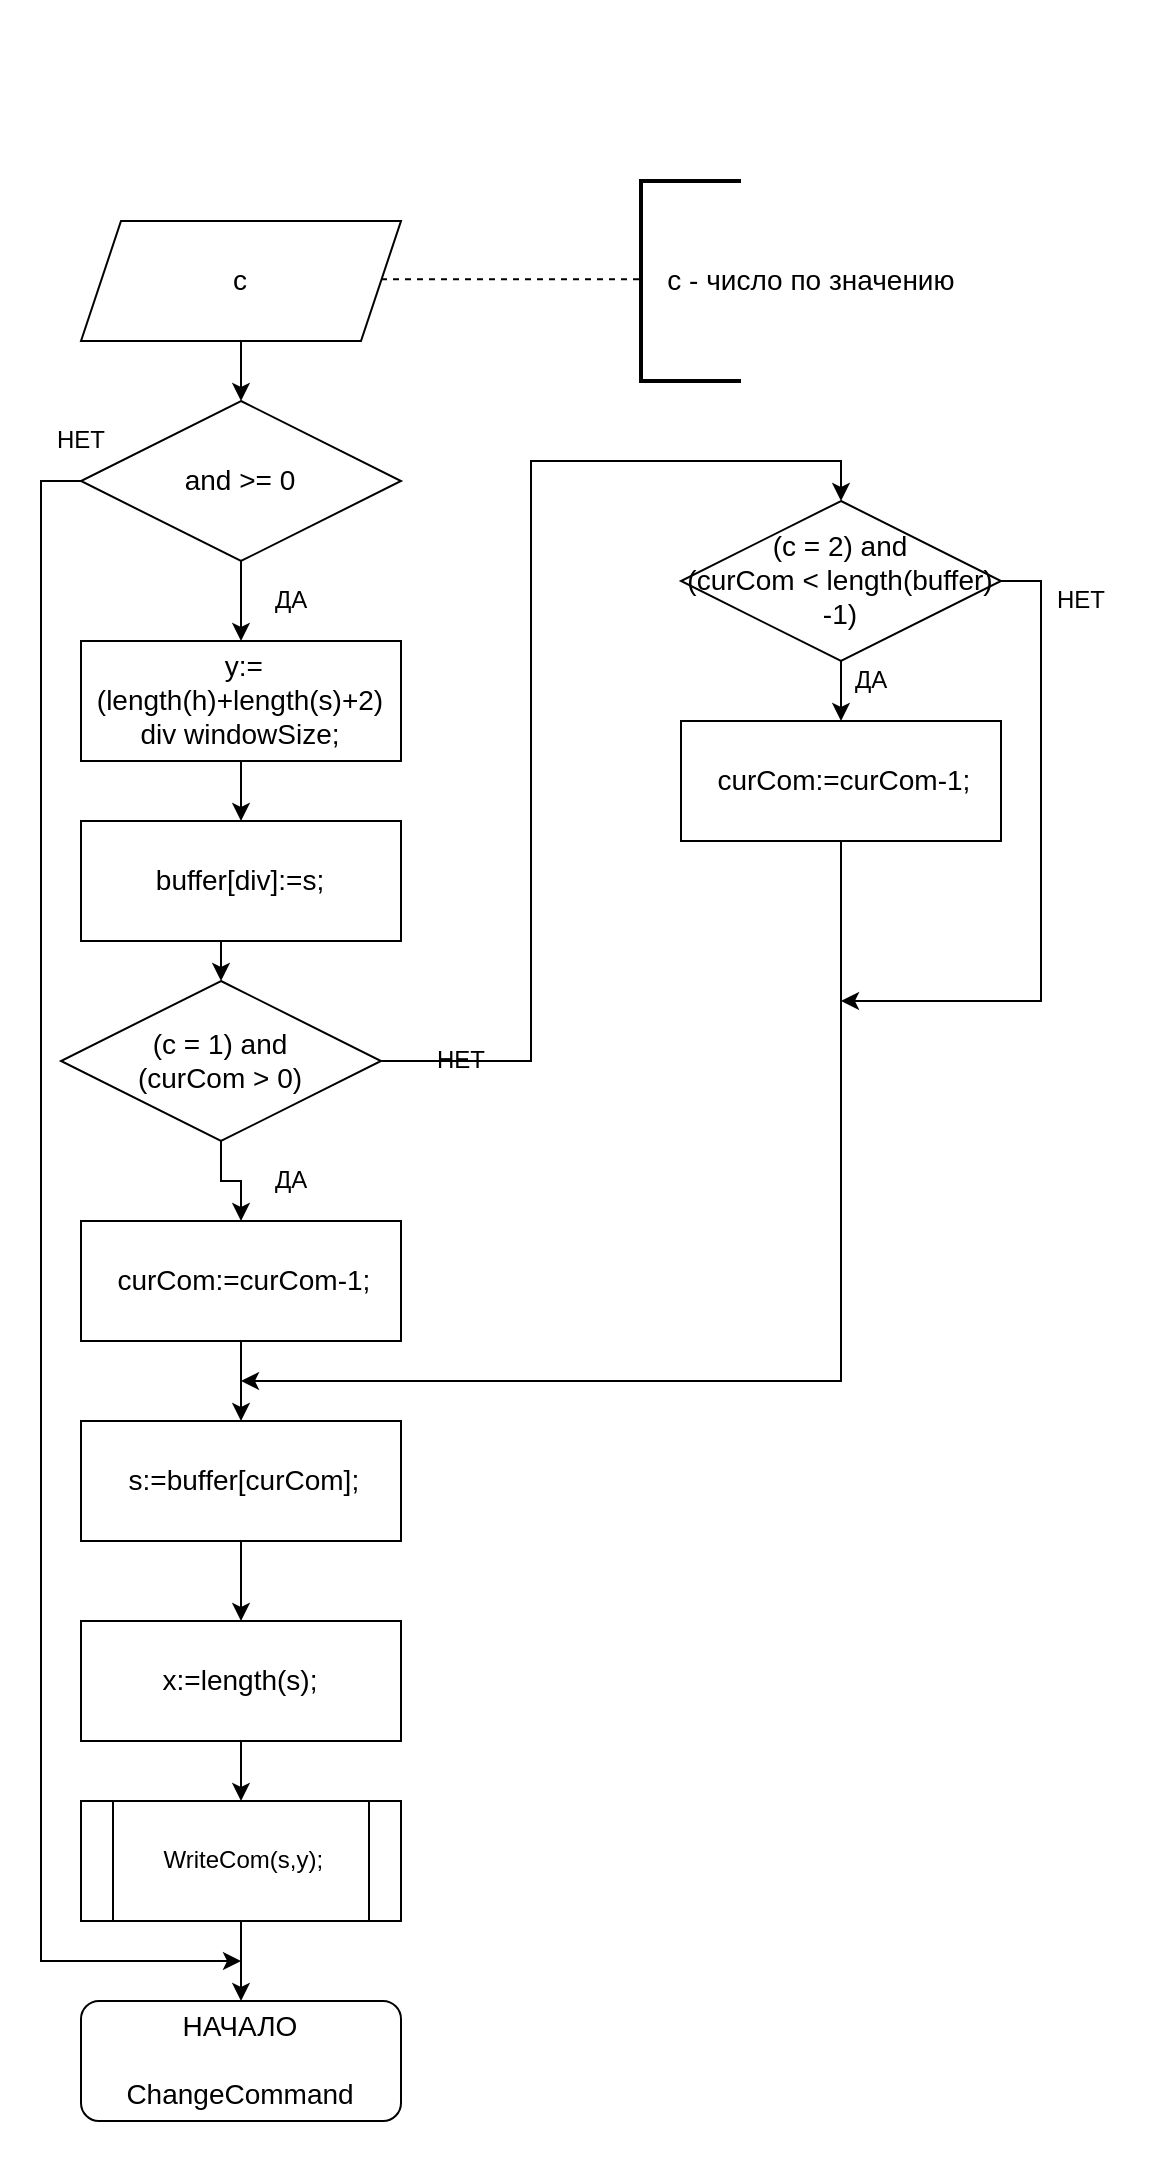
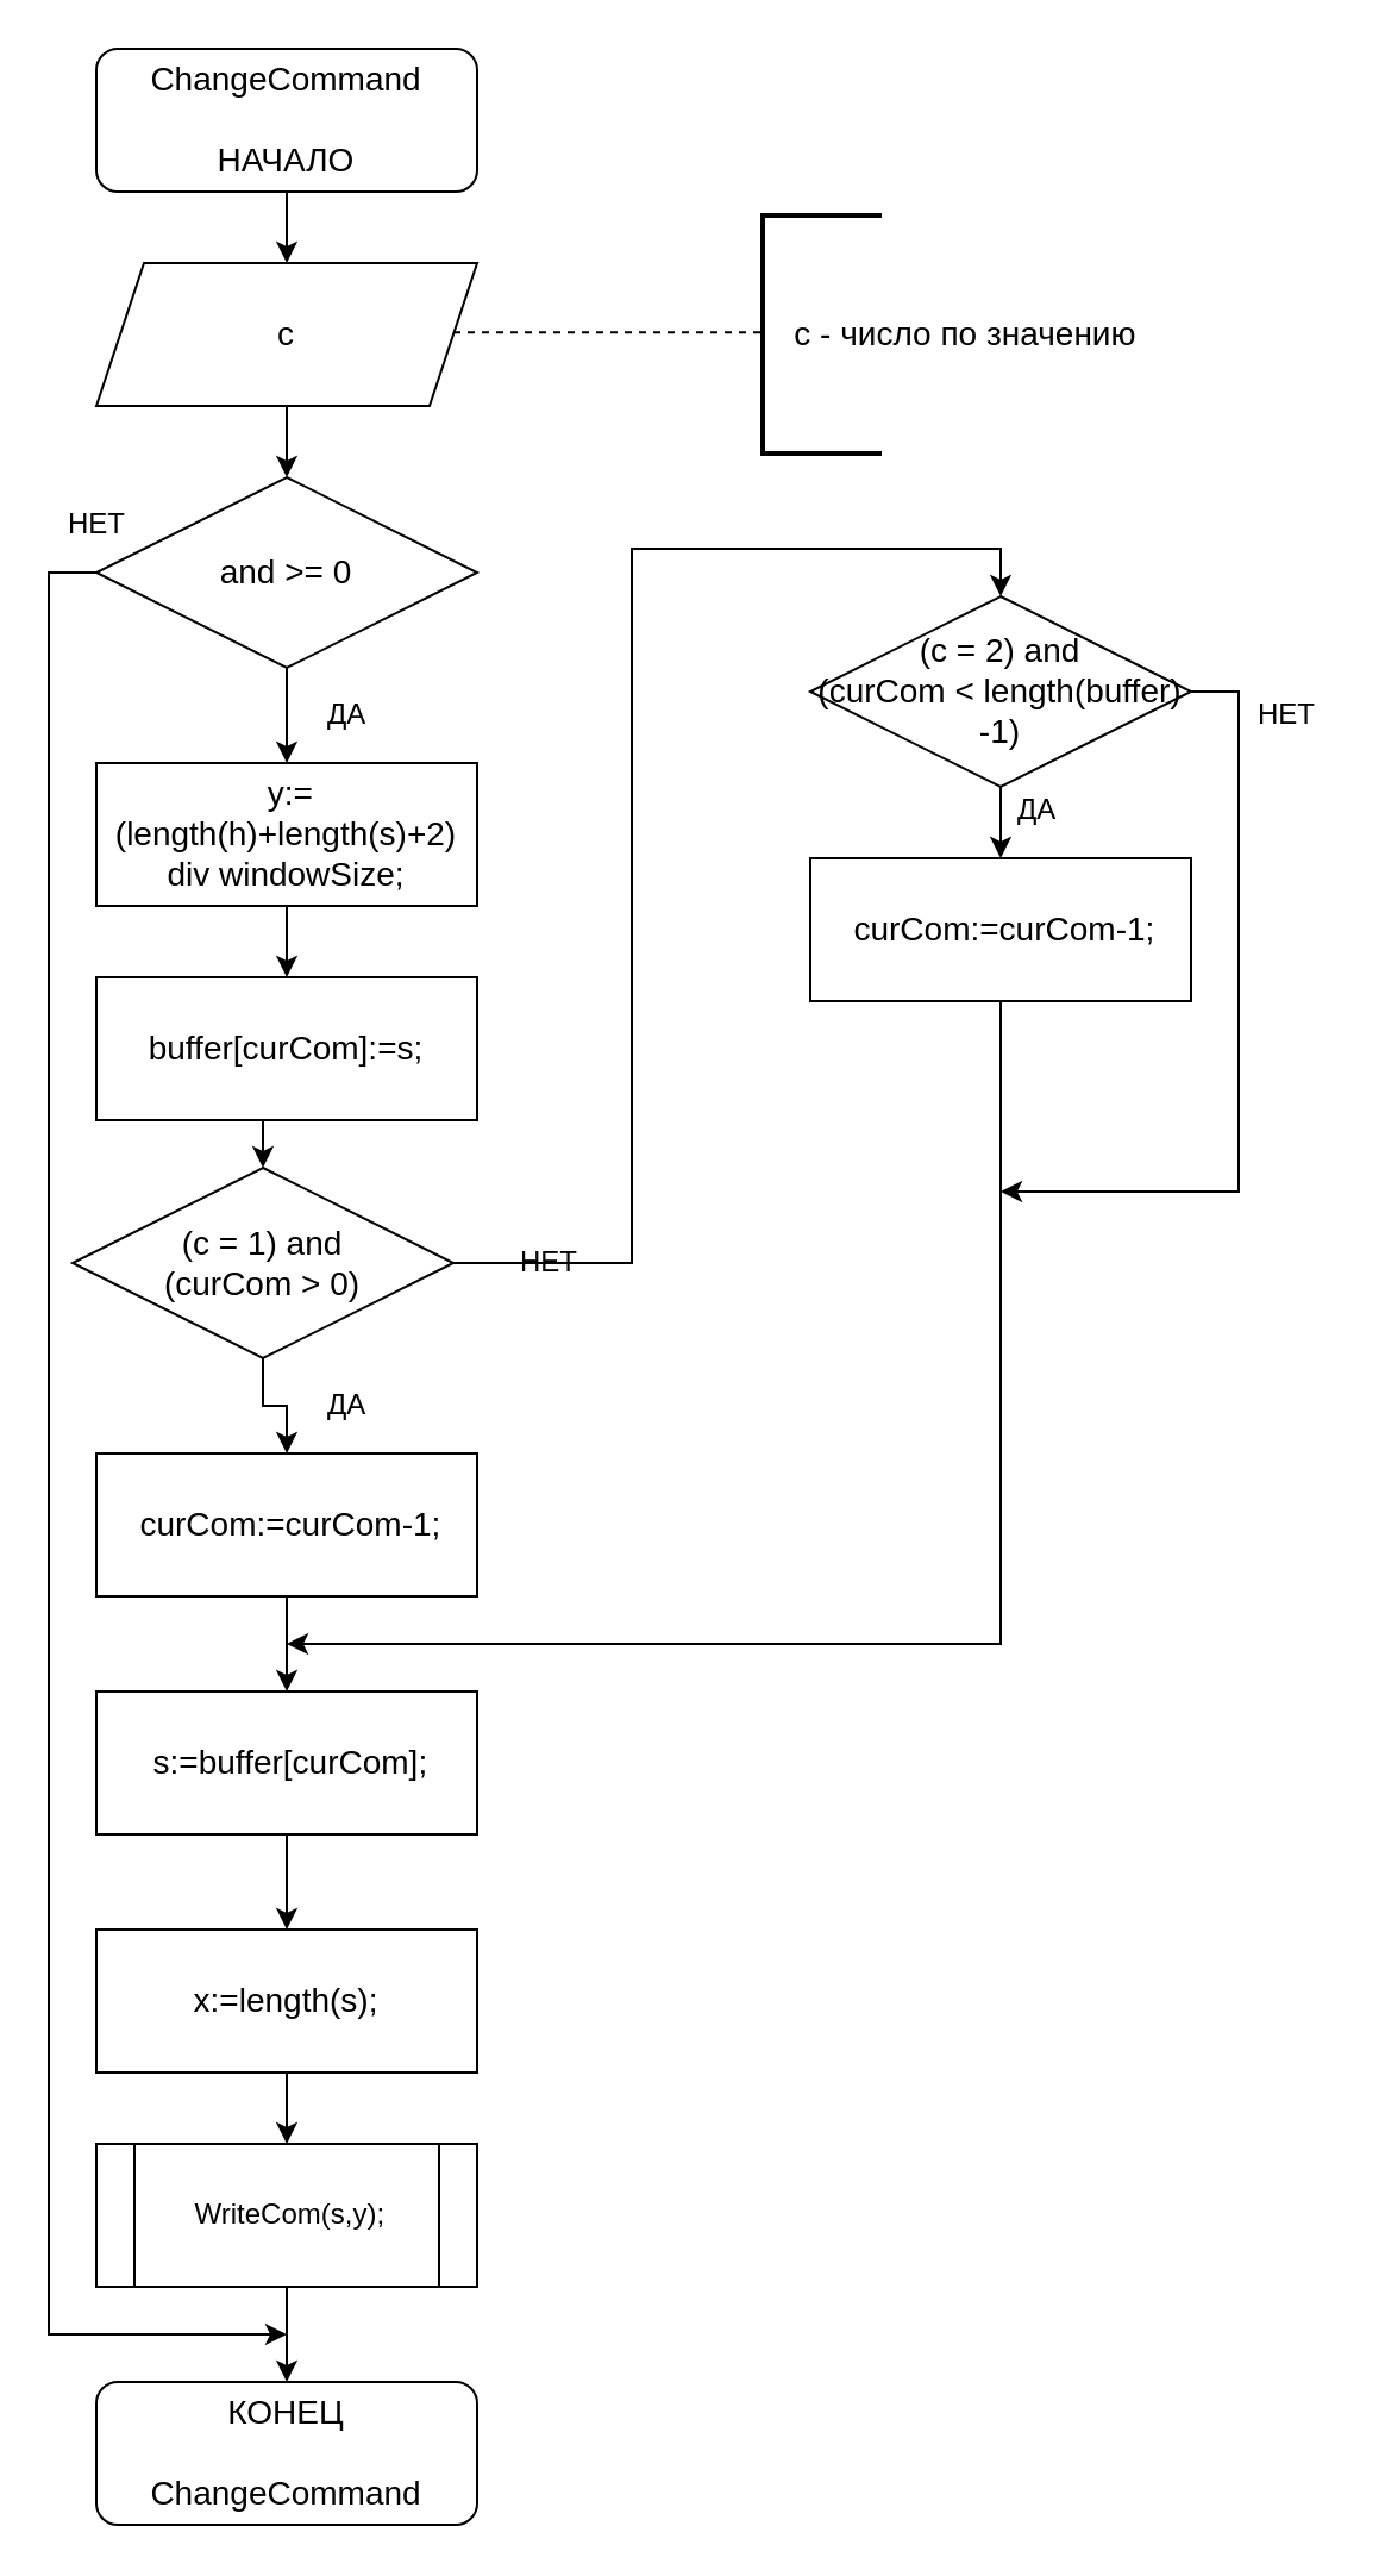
  <mxCell id="0" />
  <mxCell id="1" parent="0" />
+ <mxCell id="2" style="edgeStyle=orthogonalEdgeStyle;rounded=0;orthogonalLoop=1;jettySize=auto;html=1;exitX=0.5;exitY=1;exitDx=0;exitDy=0;entryX=0.5;entryY=0;entryDx=0;entryDy=0;" edge="1" parent="1" source="3" target="8"><mxGeometry relative="1" as="geometry" /></mxCell>
+ <mxCell id="3" value="&lt;font style=&quot;font-size: 14px&quot;&gt;ChangeCommand&lt;br&gt;&lt;br&gt;НАЧАЛО&lt;/font&gt;" style="rounded=1;whiteSpace=wrap;html=1;" vertex="1" parent="1"><mxGeometry x="40" y="20" width="160" height="60" as="geometry" /></mxCell>
  <mxCell id="4" style="edgeStyle=orthogonalEdgeStyle;rounded=0;orthogonalLoop=1;jettySize=auto;html=1;exitX=0.5;exitY=1;exitDx=0;exitDy=0;entryX=0.5;entryY=0;entryDx=0;entryDy=0;" edge="1" parent="1" source="6" target="12"><mxGeometry relative="1" as="geometry" /></mxCell>
  <mxCell id="5" style="edgeStyle=orthogonalEdgeStyle;rounded=0;orthogonalLoop=1;jettySize=auto;html=1;exitX=0;exitY=0.5;exitDx=0;exitDy=0;" edge="1" parent="1" source="6"><mxGeometry relative="1" as="geometry"><mxPoint x="120" y="980" as="targetPoint" /><Array as="points"><mxPoint x="20" y="240" /><mxPoint x="20" y="980" /></Array></mxGeometry></mxCell>
  <mxCell id="6" value="&lt;font style=&quot;font-size: 14px&quot;&gt;and &amp;gt;= 0&lt;/font&gt;" style="rhombus;whiteSpace=wrap;html=1;" vertex="1" parent="1"><mxGeometry x="40" y="200" width="160" height="80" as="geometry" /></mxCell>
  <mxCell id="7" style="edgeStyle=orthogonalEdgeStyle;rounded=0;orthogonalLoop=1;jettySize=auto;html=1;exitX=0.5;exitY=1;exitDx=0;exitDy=0;entryX=0.5;entryY=0;entryDx=0;entryDy=0;" edge="1" parent="1" source="8" target="6"><mxGeometry relative="1" as="geometry"><mxPoint x="120" y="190" as="targetPoint" /></mxGeometry></mxCell>
  <mxCell id="8" value="&lt;span style=&quot;font-size: 14px&quot;&gt;c&lt;/span&gt;" style="shape=parallelogram;perimeter=parallelogramPerimeter;whiteSpace=wrap;html=1;fixedSize=1;" vertex="1" parent="1"><mxGeometry x="40" y="110" width="160" height="60" as="geometry" /></mxCell>
  <mxCell id="9" value="&lt;font style=&quot;font-size: 14px&quot;&gt;&amp;nbsp; &amp;nbsp;c - число по значению&lt;/font&gt;" style="strokeWidth=2;html=1;shape=mxgraph.flowchart.annotation_1;align=left;pointerEvents=1;" vertex="1" parent="1"><mxGeometry x="320" y="90" width="50" height="100" as="geometry" /></mxCell>
  <mxCell id="10" value="" style="endArrow=none;dashed=1;html=1;rounded=0;edgeStyle=orthogonalEdgeStyle;" edge="1" parent="1"><mxGeometry width="50" height="50" relative="1" as="geometry"><mxPoint x="190" y="139.17" as="sourcePoint" /><mxPoint x="320" y="139.17" as="targetPoint" /></mxGeometry></mxCell>
  <mxCell id="11" style="edgeStyle=orthogonalEdgeStyle;rounded=0;orthogonalLoop=1;jettySize=auto;html=1;exitX=0.5;exitY=1;exitDx=0;exitDy=0;entryX=0.5;entryY=0;entryDx=0;entryDy=0;" edge="1" parent="1" source="12" target="14"><mxGeometry relative="1" as="geometry" /></mxCell>
  <mxCell id="12" value="&lt;font style=&quot;font-size: 14px&quot;&gt;&amp;nbsp;y:=(length(h)+length(s)+2) div windowSize;&lt;/font&gt;" style="rounded=0;whiteSpace=wrap;html=1;" vertex="1" parent="1"><mxGeometry x="40" y="320" width="160" height="60" as="geometry" /></mxCell>
  <mxCell id="13" style="edgeStyle=orthogonalEdgeStyle;rounded=0;orthogonalLoop=1;jettySize=auto;html=1;exitX=0.5;exitY=1;exitDx=0;exitDy=0;entryX=0.5;entryY=0;entryDx=0;entryDy=0;" edge="1" parent="1" source="14" target="18"><mxGeometry relative="1" as="geometry" /></mxCell>
- <mxCell id="14" value="&lt;font style=&quot;font-size: 14px&quot;&gt;buffer[div]:=s;&lt;/font&gt;" style="rounded=0;whiteSpace=wrap;html=1;" vertex="1" parent="1"><mxGeometry x="40" y="410" width="160" height="60" as="geometry" /></mxCell>
+ <mxCell id="14" value="&lt;font style=&quot;font-size: 14px&quot;&gt;buffer[curCom]:=s;&lt;/font&gt;" style="rounded=0;whiteSpace=wrap;html=1;" vertex="1" parent="1"><mxGeometry x="40" y="410" width="160" height="60" as="geometry" /></mxCell>
  <mxCell id="15" value="ДА" style="text;html=1;align=center;verticalAlign=middle;resizable=0;points=[];autosize=1;strokeColor=none;" vertex="1" parent="1"><mxGeometry x="130" y="290" width="30" height="20" as="geometry" /></mxCell>
  <mxCell id="16" style="edgeStyle=orthogonalEdgeStyle;rounded=0;orthogonalLoop=1;jettySize=auto;html=1;exitX=0.5;exitY=1;exitDx=0;exitDy=0;entryX=0.5;entryY=0;entryDx=0;entryDy=0;" edge="1" parent="1" source="18" target="24"><mxGeometry relative="1" as="geometry" /></mxCell>
  <mxCell id="17" style="edgeStyle=orthogonalEdgeStyle;rounded=0;orthogonalLoop=1;jettySize=auto;html=1;exitX=1;exitY=0.5;exitDx=0;exitDy=0;entryX=0.5;entryY=0;entryDx=0;entryDy=0;" edge="1" parent="1" source="18" target="32"><mxGeometry relative="1" as="geometry" /></mxCell>
  <mxCell id="18" value="&lt;font style=&quot;font-size: 14px&quot;&gt;(c = 1) and &lt;br&gt;(curCom &amp;gt; 0)&lt;/font&gt;" style="rhombus;whiteSpace=wrap;html=1;" vertex="1" parent="1"><mxGeometry x="30" y="490" width="160" height="80" as="geometry" /></mxCell>
  <mxCell id="19" style="edgeStyle=orthogonalEdgeStyle;rounded=0;orthogonalLoop=1;jettySize=auto;html=1;exitX=0.5;exitY=1;exitDx=0;exitDy=0;entryX=0.5;entryY=0;entryDx=0;entryDy=0;" edge="1" parent="1" source="20" target="27"><mxGeometry relative="1" as="geometry" /></mxCell>
  <mxCell id="20" value="&lt;font style=&quot;font-size: 14px&quot;&gt;x:=length(s);&lt;/font&gt;&lt;span style=&quot;color: rgba(0 , 0 , 0 , 0) ; font-family: monospace ; font-size: 0px&quot;&gt;%3CmxGraphModel%3E%3Croot%3E%3CmxCell%20id%3D%220%22%2F%3E%3CmxCell%20id%3D%221%22%20parent%3D%220%22%2F%3E%3CmxCell%20id%3D%222%22%20value%3D%22%26amp%3Bnbsp%3BWriteCom(s%2Cy)%3B%22%20style%3D%22shape%3Dprocess%3BwhiteSpace%3Dwrap%3Bhtml%3D1%3BbackgroundOutline%3D1%3B%22%20vertex%3D%221%22%20parent%3D%221%22%3E%3CmxGeometry%20x%3D%2240%22%20y%3D%22595%22%20width%3D%22160%22%20height%3D%2260%22%20as%3D%22geometry%22%2F%3E%3C%2FmxCell%3E%3C%2Froot%3E%3C%2FmxGraphModel%3E&lt;/span&gt;" style="rounded=0;whiteSpace=wrap;html=1;" vertex="1" parent="1"><mxGeometry x="40" y="810" width="160" height="60" as="geometry" /></mxCell>
  <mxCell id="21" style="edgeStyle=orthogonalEdgeStyle;rounded=0;orthogonalLoop=1;jettySize=auto;html=1;exitX=0.5;exitY=1;exitDx=0;exitDy=0;entryX=0.5;entryY=0;entryDx=0;entryDy=0;" edge="1" parent="1" source="22" target="20"><mxGeometry relative="1" as="geometry" /></mxCell>
  <mxCell id="22" value="&lt;font style=&quot;font-size: 14px&quot;&gt;&amp;nbsp;s:=buffer[curCom];&lt;/font&gt;" style="rounded=0;whiteSpace=wrap;html=1;" vertex="1" parent="1"><mxGeometry x="40" y="710" width="160" height="60" as="geometry" /></mxCell>
  <mxCell id="23" style="edgeStyle=orthogonalEdgeStyle;rounded=0;orthogonalLoop=1;jettySize=auto;html=1;exitX=0.5;exitY=1;exitDx=0;exitDy=0;entryX=0.5;entryY=0;entryDx=0;entryDy=0;" edge="1" parent="1" source="24" target="22"><mxGeometry relative="1" as="geometry" /></mxCell>
  <mxCell id="24" value="&lt;font style=&quot;font-size: 14px&quot;&gt;&amp;nbsp;curCom:=curCom-1;&lt;/font&gt;" style="rounded=0;whiteSpace=wrap;html=1;" vertex="1" parent="1"><mxGeometry x="40" y="610" width="160" height="60" as="geometry" /></mxCell>
  <mxCell id="25" value="ДА" style="text;html=1;align=center;verticalAlign=middle;resizable=0;points=[];autosize=1;strokeColor=none;" vertex="1" parent="1"><mxGeometry x="130" y="580" width="30" height="20" as="geometry" /></mxCell>
  <mxCell id="26" style="edgeStyle=orthogonalEdgeStyle;rounded=0;orthogonalLoop=1;jettySize=auto;html=1;exitX=0.5;exitY=1;exitDx=0;exitDy=0;entryX=0.5;entryY=0;entryDx=0;entryDy=0;" edge="1" parent="1" source="27" target="28"><mxGeometry relative="1" as="geometry" /></mxCell>
  <mxCell id="27" value="&amp;nbsp;WriteCom(s,y);" style="shape=process;whiteSpace=wrap;html=1;backgroundOutline=1;" vertex="1" parent="1"><mxGeometry x="40" y="900" width="160" height="60" as="geometry" /></mxCell>
- <mxCell id="28" value="&lt;font style=&quot;font-size: 14px&quot;&gt;НАЧАЛО&lt;br&gt;&lt;br&gt;ChangeCommand&lt;br&gt;&lt;/font&gt;" style="rounded=1;whiteSpace=wrap;html=1;" vertex="1" parent="1"><mxGeometry x="40" y="1000" width="160" height="60" as="geometry" /></mxCell>
+ <mxCell id="28" value="&lt;font style=&quot;font-size: 14px&quot;&gt;КОНЕЦ&lt;br&gt;&lt;br&gt;ChangeCommand&lt;br&gt;&lt;/font&gt;" style="rounded=1;whiteSpace=wrap;html=1;" vertex="1" parent="1"><mxGeometry x="40" y="1000" width="160" height="60" as="geometry" /></mxCell>
  <mxCell id="29" value="НЕТ" style="text;html=1;align=center;verticalAlign=middle;resizable=0;points=[];autosize=1;strokeColor=none;" vertex="1" parent="1"><mxGeometry x="20" y="210" width="40" height="20" as="geometry" /></mxCell>
  <mxCell id="30" style="edgeStyle=orthogonalEdgeStyle;rounded=0;orthogonalLoop=1;jettySize=auto;html=1;exitX=0.5;exitY=1;exitDx=0;exitDy=0;entryX=0.5;entryY=0;entryDx=0;entryDy=0;" edge="1" parent="1" source="32" target="35"><mxGeometry relative="1" as="geometry" /></mxCell>
  <mxCell id="31" style="edgeStyle=orthogonalEdgeStyle;rounded=0;orthogonalLoop=1;jettySize=auto;html=1;exitX=1;exitY=0.5;exitDx=0;exitDy=0;" edge="1" parent="1" source="32"><mxGeometry relative="1" as="geometry"><mxPoint x="420" y="500" as="targetPoint" /><Array as="points"><mxPoint x="520" y="290" /><mxPoint x="520" y="500" /></Array></mxGeometry></mxCell>
  <mxCell id="32" value="&lt;span style=&quot;font-size: 14px&quot;&gt;(c = 2) and &lt;br&gt;(curCom &amp;lt; length(buffer)&lt;br&gt;-1)&lt;/span&gt;" style="rhombus;whiteSpace=wrap;html=1;" vertex="1" parent="1"><mxGeometry x="340" y="250" width="160" height="80" as="geometry" /></mxCell>
  <mxCell id="33" value="НЕТ" style="text;html=1;align=center;verticalAlign=middle;resizable=0;points=[];autosize=1;strokeColor=none;" vertex="1" parent="1"><mxGeometry x="210" y="520" width="40" height="20" as="geometry" /></mxCell>
  <mxCell id="34" style="edgeStyle=orthogonalEdgeStyle;rounded=0;orthogonalLoop=1;jettySize=auto;html=1;exitX=0.5;exitY=1;exitDx=0;exitDy=0;" edge="1" parent="1" source="35"><mxGeometry relative="1" as="geometry"><mxPoint x="120" y="690" as="targetPoint" /><Array as="points"><mxPoint x="420" y="690" /></Array></mxGeometry></mxCell>
  <mxCell id="35" value="&lt;font style=&quot;font-size: 14px&quot;&gt;&amp;nbsp;curCom:=curCom-1;&lt;/font&gt;" style="rounded=0;whiteSpace=wrap;html=1;" vertex="1" parent="1"><mxGeometry x="340" y="360" width="160" height="60" as="geometry" /></mxCell>
  <mxCell id="36" value="ДА" style="text;html=1;align=center;verticalAlign=middle;resizable=0;points=[];autosize=1;strokeColor=none;" vertex="1" parent="1"><mxGeometry x="420" y="330" width="30" height="20" as="geometry" /></mxCell>
  <mxCell id="37" value="НЕТ" style="text;html=1;align=center;verticalAlign=middle;resizable=0;points=[];autosize=1;strokeColor=none;" vertex="1" parent="1"><mxGeometry x="520" y="290" width="40" height="20" as="geometry" /></mxCell>
